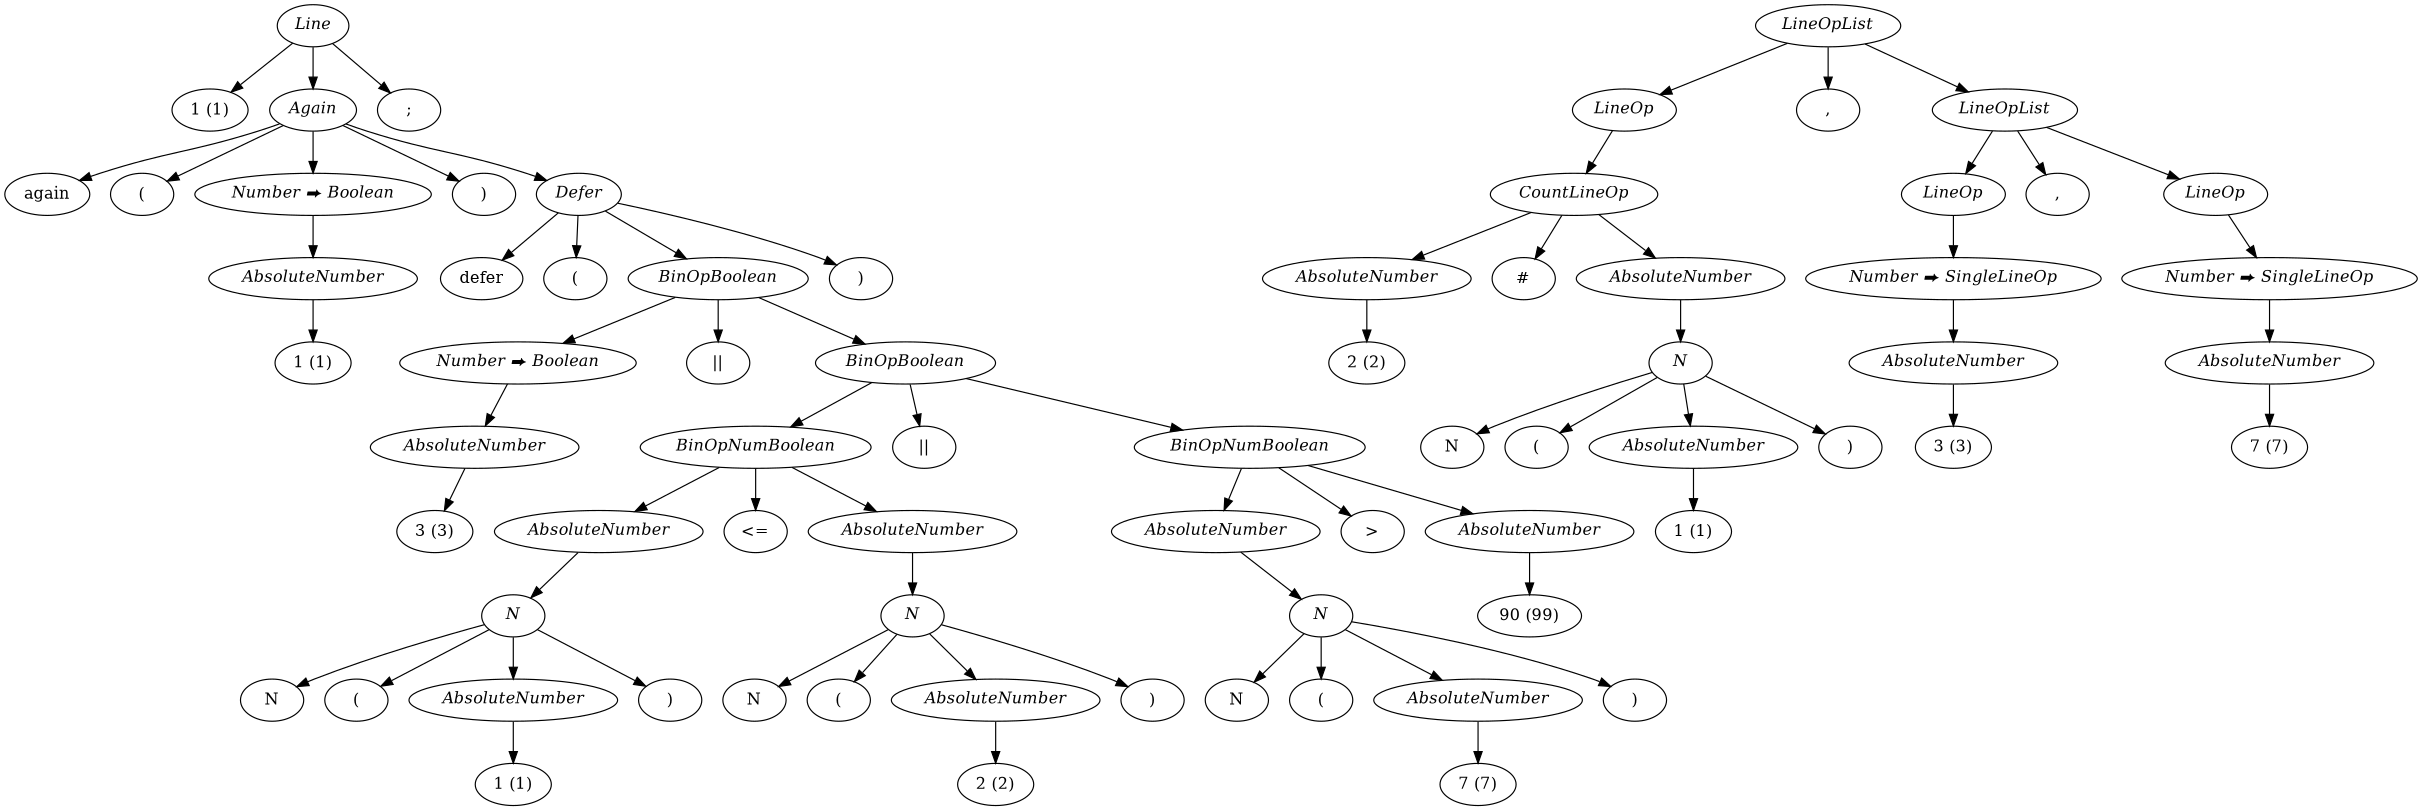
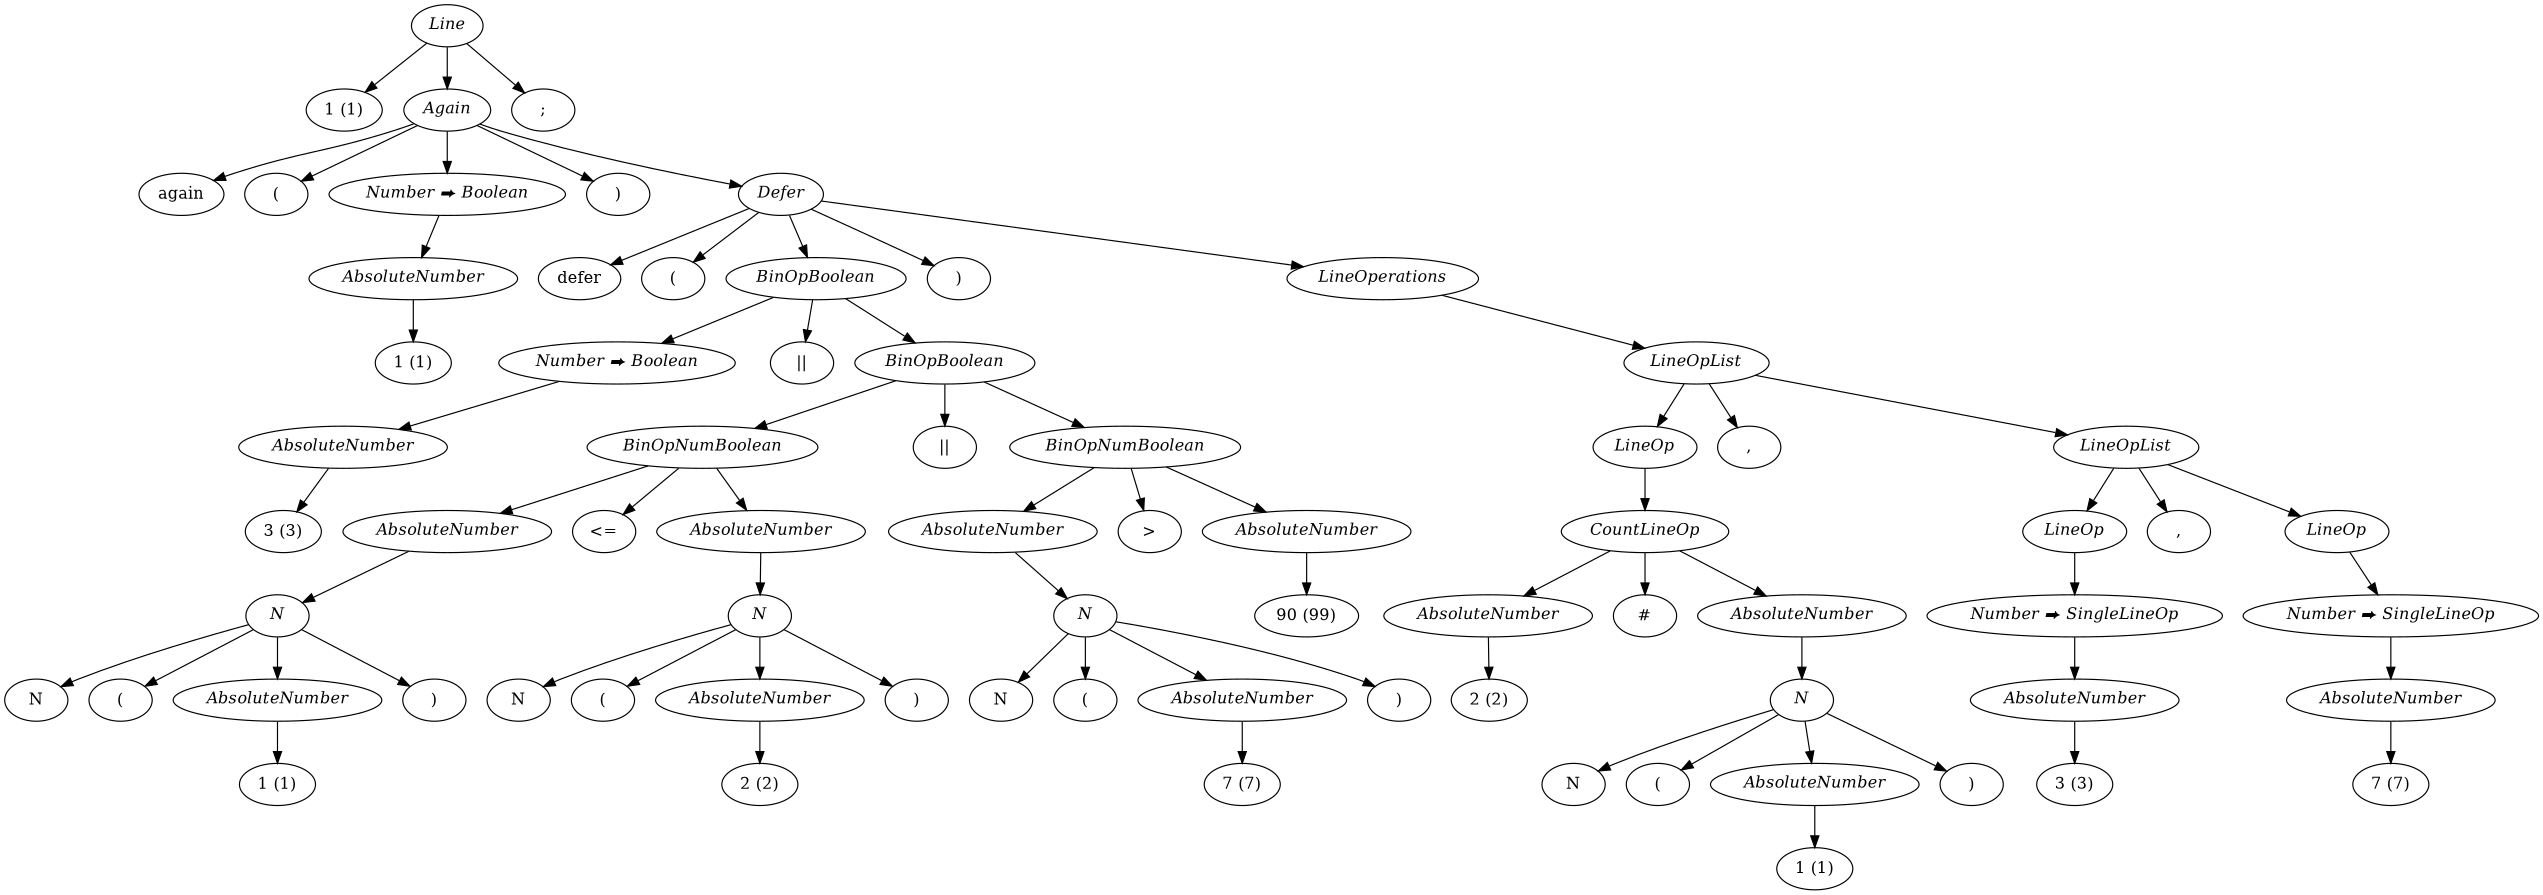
  digraph {
    fontname="DejaVu Serif"
    node [fontname="DejaVu Serif"]
    edge [fontname="DejaVu Serif"]
    n1 [label=<<I>Line</I>>]
    n2 [label="1 (1)"]
    n3 [label=<<I>Again</I>>]
    n4 [label=";"]
    n5 [label=again]
    n6 [label="("]
    n7 [label=<<I>Number ⮕ Boolean</I>>]
    n8 [label=")"]
    n9 [label=<<I>Defer</I>>]
    n10 [label=<<I>AbsoluteNumber</I>>]
    n11 [label=defer]
    n12 [label="("]
    n13 [label=<<I>BinOpBoolean</I>>]
    n14 [label=")"]
+   n15 [label=<<I>LineOperations</I>>]
    n16 [label="1 (1)"]
    n17 [label=<<I>Number ⮕ Boolean</I>>]
    n18 [label="||"]
    n19 [label=<<I>BinOpBoolean</I>>]
    n20 [label=<<I>LineOpList</I>>]
    n21 [label=<<I>AbsoluteNumber</I>>]
    n22 [label=<<I>BinOpNumBoolean</I>>]
    n23 [label="||"]
    n24 [label=<<I>BinOpNumBoolean</I>>]
    n25 [label="3 (3)"]
    n26 [label=<<I>AbsoluteNumber</I>>]
    n27 [label="<="]
    n28 [label=<<I>AbsoluteNumber</I>>]
    n29 [label=<<I>AbsoluteNumber</I>>]
    n30 [label=">"]
    n31 [label=<<I>AbsoluteNumber</I>>]
    n32 [label=<<I>N</I>>]
    n33 [label=<<I>N</I>>]
    n34 [label=N]
    n35 [label="("]
    n36 [label=<<I>AbsoluteNumber</I>>]
    n37 [label=")"]
    n38 [label="1 (1)"]
    n39 [label=N]
    n40 [label="("]
    n41 [label=<<I>AbsoluteNumber</I>>]
    n42 [label=")"]
    n43 [label="2 (2)"]
    n44 [label=<<I>N</I>>]
    n45 [label="90 (99)"]
    n46 [label=N]
    n47 [label="("]
    n48 [label=<<I>AbsoluteNumber</I>>]
    n49 [label=")"]
    n50 [label="7 (7)"]
    n51 [label=<<I>LineOp</I>>]
    n52 [label=","]
    n53 [label=<<I>LineOpList</I>>]
    n54 [label=<<I>CountLineOp</I>>]
    n55 [label=<<I>LineOp</I>>]
    n56 [label=","]
    n57 [label=<<I>LineOp</I>>]
    n58 [label=<<I>AbsoluteNumber</I>>]
    n59 [label="#"]
    n60 [label=<<I>AbsoluteNumber</I>>]
    n61 [label="2 (2)"]
    n62 [label=<<I>N</I>>]
    n63 [label=N]
    n64 [label="("]
    n65 [label=<<I>AbsoluteNumber</I>>]
    n66 [label=")"]
    n67 [label="1 (1)"]
    n68 [label=<<I>Number ⮕ SingleLineOp</I>>]
    n69 [label=<<I>Number ⮕ SingleLineOp</I>>]
    n70 [label=<<I>AbsoluteNumber</I>>]
    n71 [label="3 (3)"]
    n72 [label=<<I>AbsoluteNumber</I>>]
    n73 [label="7 (7)"]
    n1 -> n2
    n1 -> n3
    n1 -> n4
    n3 -> n5
    n3 -> n6
    n3 -> n7
    n3 -> n8
    n3 -> n9
    n7 -> n10
    n9 -> n11
    n9 -> n12
    n9 -> n13
    n9 -> n14
+   n9 -> n15
    n10 -> n16
    n13 -> n17
    n13 -> n18
    n13 -> n19
+   n15 -> n20
    n17 -> n21
    n19 -> n22
    n19 -> n23
    n19 -> n24
    n20 -> n51
    n20 -> n52
    n20 -> n53
    n21 -> n25
    n22 -> n26
    n22 -> n27
    n22 -> n28
    n24 -> n29
    n24 -> n30
    n24 -> n31
    n26 -> n32
    n28 -> n33
    n29 -> n44
    n31 -> n45
    n32 -> n34
    n32 -> n35
    n32 -> n36
    n32 -> n37
    n33 -> n39
    n33 -> n40
    n33 -> n41
    n33 -> n42
    n36 -> n38
    n41 -> n43
    n44 -> n46
    n44 -> n47
    n44 -> n48
    n44 -> n49
    n48 -> n50
    n51 -> n54
    n53 -> n55
    n53 -> n56
    n53 -> n57
    n54 -> n58
    n54 -> n59
    n54 -> n60
    n55 -> n68
    n57 -> n69
    n58 -> n61
    n60 -> n62
    n62 -> n63
    n62 -> n64
    n62 -> n65
    n62 -> n66
    n65 -> n67
    n68 -> n70
    n69 -> n72
    n70 -> n71
    n72 -> n73
  }
